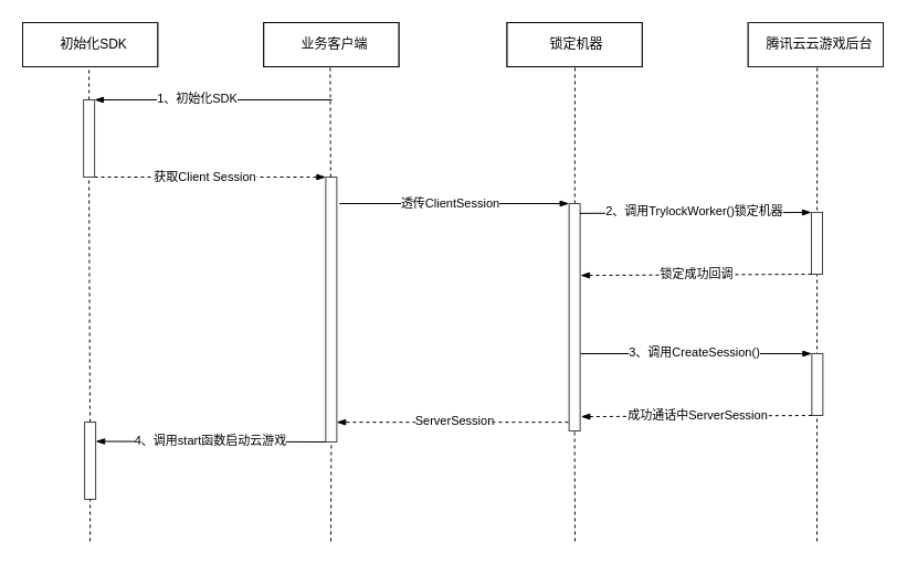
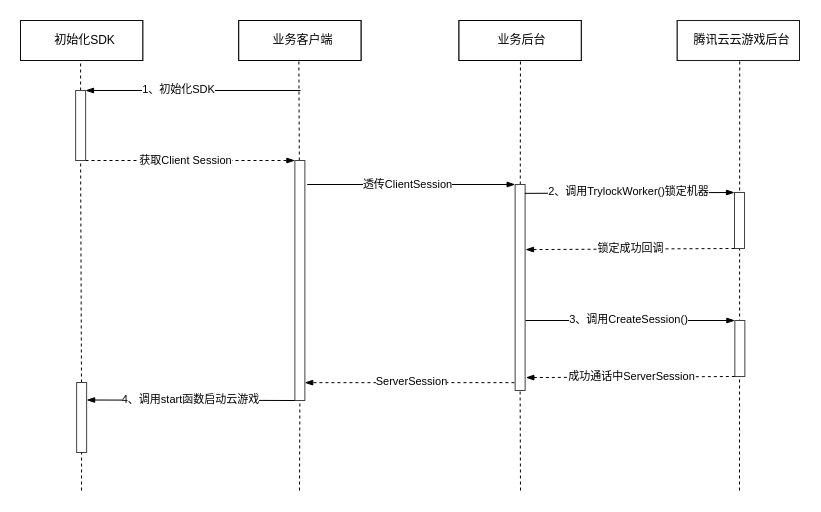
  <mxCell id="0" />
  <mxCell id="1" parent="0" />
  <mxCell id="2" value="" style="group;imageAlign=center;imageVerticalAlign=middle;strokeColor=#000000;" vertex="1" connectable="0" parent="1"><mxGeometry x="20" y="20" width="122.239" height="40" as="geometry" /></mxCell>
  <mxCell id="3" value="" style="rounded=0;whiteSpace=wrap;html=1;labelBackgroundColor=none;fontColor=#B3B3B3;strokeColor=#0D0D0D;" vertex="1" parent="2"><mxGeometry width="122.239" height="40" as="geometry" /></mxCell>
  <mxCell id="4" value="&lt;font color=&quot;#000000&quot;&gt;初始化SDK&lt;/font&gt;" style="text;html=1;resizable=0;autosize=1;align=center;verticalAlign=middle;points=[];fillColor=none;strokeColor=none;rounded=0;fontColor=#B3B3B3;labelBackgroundColor=none;" vertex="1" parent="2"><mxGeometry x="9.406" y="9.997" width="110" height="20" as="geometry" /></mxCell>
  <mxCell id="5" value="" style="group;imageAlign=center;imageVerticalAlign=middle;strokeColor=#000000;" vertex="1" connectable="0" parent="1"><mxGeometry x="238.254" y="20" width="122.239" height="40" as="geometry" /></mxCell>
  <mxCell id="6" value="" style="rounded=0;whiteSpace=wrap;html=1;labelBackgroundColor=none;fontColor=#B3B3B3;strokeColor=#000000;" vertex="1" parent="5"><mxGeometry width="122.239" height="40" as="geometry" /></mxCell>
  <mxCell id="7" value="&lt;font color=&quot;#000000&quot;&gt;业务客户端&lt;/font&gt;" style="text;html=1;resizable=0;autosize=1;align=center;verticalAlign=middle;points=[];fillColor=none;strokeColor=none;rounded=0;fontColor=#B3B3B3;labelBackgroundColor=none;" vertex="1" parent="5"><mxGeometry x="23.511" y="9.997" width="80" height="20" as="geometry" /></mxCell>
  <mxCell id="8" value="" style="group;imageAlign=center;imageVerticalAlign=middle;strokeColor=#000000;" vertex="1" connectable="0" parent="1"><mxGeometry x="458.507" y="20" width="122.239" height="40" as="geometry" /></mxCell>
  <mxCell id="9" value="" style="rounded=0;whiteSpace=wrap;html=1;labelBackgroundColor=none;fontColor=#B3B3B3;strokeColor=#030303;" vertex="1" parent="8"><mxGeometry width="122.239" height="40" as="geometry" /></mxCell>
- <mxCell id="10" value="&lt;font color=&quot;#000000&quot;&gt;锁定机器&lt;/font&gt;" style="text;html=1;resizable=0;autosize=1;align=center;verticalAlign=middle;points=[];fillColor=none;strokeColor=none;rounded=0;fontColor=#B3B3B3;labelBackgroundColor=none;" vertex="1" parent="8"><mxGeometry x="32.914" y="9.997" width="60" height="20" as="geometry" /></mxCell>
+ <mxCell id="10" value="&lt;font color=&quot;#000000&quot;&gt;业务后台&lt;/font&gt;" style="text;html=1;resizable=0;autosize=1;align=center;verticalAlign=middle;points=[];fillColor=none;strokeColor=none;rounded=0;fontColor=#B3B3B3;labelBackgroundColor=none;" vertex="1" parent="8"><mxGeometry x="32.914" y="9.997" width="60" height="20" as="geometry" /></mxCell>
  <mxCell id="11" value="" style="group;imageAlign=center;imageVerticalAlign=middle;strokeColor=#000000;" vertex="1" connectable="0" parent="1"><mxGeometry x="676.761" y="20" width="122.239" height="40" as="geometry" /></mxCell>
  <mxCell id="12" value="" style="rounded=0;whiteSpace=wrap;html=1;labelBackgroundColor=none;fontColor=#B3B3B3;strokeColor=#191919;" vertex="1" parent="11"><mxGeometry width="122.239" height="40" as="geometry" /></mxCell>
  <mxCell id="13" value="&lt;font color=&quot;#000000&quot;&gt;腾讯云云游戏后台&lt;/font&gt;" style="text;html=1;resizable=0;autosize=1;align=center;verticalAlign=middle;points=[];fillColor=none;strokeColor=none;rounded=0;fontColor=#B3B3B3;labelBackgroundColor=none;" vertex="1" parent="11"><mxGeometry x="9.406" y="9.997" width="110" height="20" as="geometry" /></mxCell>
  <mxCell id="14" value="" style="endArrow=none;dashed=1;html=1;strokeWidth=1;rounded=0;entryX=0.5;entryY=1;entryDx=0;entryDy=0;startArrow=none;" edge="1" parent="1" source="22"><mxGeometry x="139" y="170" width="50" height="50" as="geometry"><mxPoint x="80.119" y="550" as="sourcePoint" /><mxPoint x="80.119" y="60" as="targetPoint" /></mxGeometry></mxCell>
  <mxCell id="15" value="" style="endArrow=none;dashed=1;html=1;strokeWidth=1;rounded=0;entryX=0.5;entryY=1;entryDx=0;entryDy=0;startArrow=none;" edge="1" parent="1" source="24"><mxGeometry x="188" y="170" width="50" height="50" as="geometry"><mxPoint x="297.903" y="550" as="sourcePoint" /><mxPoint x="298.373" y="60" as="targetPoint" /></mxGeometry></mxCell>
  <mxCell id="16" value="" style="endArrow=none;dashed=1;html=1;strokeWidth=1;rounded=0;entryX=0.5;entryY=1;entryDx=0;entryDy=0;startArrow=none;" edge="1" parent="1" source="26"><mxGeometry x="241" y="170" width="50" height="50" as="geometry"><mxPoint x="519.959" y="550" as="sourcePoint" /><mxPoint x="519.959" y="60" as="targetPoint" /></mxGeometry></mxCell>
  <mxCell id="17" value="" style="endArrow=none;dashed=1;html=1;strokeWidth=1;rounded=0;entryX=0.5;entryY=1;entryDx=0;entryDy=0;startArrow=none;" edge="1" parent="1"><mxGeometry x="291" y="170" width="50" height="50" as="geometry"><mxPoint x="739" y="490" as="sourcePoint" /><mxPoint x="739.213" y="60" as="targetPoint" /></mxGeometry></mxCell>
  <mxCell id="18" value="" style="endArrow=blockThin;html=1;rounded=0;strokeWidth=1;entryX=1;entryY=0;entryDx=0;entryDy=0;endFill=1;" edge="1" parent="1"><mxGeometry width="50" height="50" relative="1" as="geometry"><mxPoint x="300" y="90" as="sourcePoint" /><mxPoint x="85" y="90" as="targetPoint" /></mxGeometry></mxCell>
  <mxCell id="19" value="1、初始化SDK" style="edgeLabel;html=1;align=center;verticalAlign=middle;resizable=0;points=[];" vertex="1" connectable="0" parent="18"><mxGeometry x="0.188" y="-2" relative="1" as="geometry"><mxPoint x="5" as="offset" /></mxGeometry></mxCell>
  <mxCell id="20" value="" style="endArrow=blockThin;html=1;rounded=0;strokeWidth=1;entryX=0;entryY=0;entryDx=0;entryDy=0;endFill=1;exitX=1;exitY=1;exitDx=0;exitDy=0;dashed=1;" edge="1" parent="1" target="24"><mxGeometry width="50" height="50" relative="1" as="geometry"><mxPoint x="85" y="160" as="sourcePoint" /><mxPoint x="20" y="230" as="targetPoint" /></mxGeometry></mxCell>
  <mxCell id="21" value="获取Client Session" style="edgeLabel;html=1;align=center;verticalAlign=middle;resizable=0;points=[];" vertex="1" connectable="0" parent="20"><mxGeometry x="0.188" y="-2" relative="1" as="geometry"><mxPoint x="-25" y="-3" as="offset" /></mxGeometry></mxCell>
  <mxCell id="22" value="" style="rounded=0;whiteSpace=wrap;html=1;strokeColor=#424242;fillColor=#FFFFFF;" vertex="1" parent="1"><mxGeometry x="75.12" y="90" width="10" height="70" as="geometry" /></mxCell>
  <mxCell id="23" value="" style="endArrow=none;dashed=1;html=1;strokeWidth=1;rounded=0;entryX=0.5;entryY=1;entryDx=0;entryDy=0;startArrow=none;" edge="1" parent="1" source="40" target="22"><mxGeometry x="139" y="170" width="50" height="50" as="geometry"><mxPoint x="80.119" y="550" as="sourcePoint" /><mxPoint x="80.119" y="60" as="targetPoint" /></mxGeometry></mxCell>
  <mxCell id="24" value="" style="rounded=0;whiteSpace=wrap;html=1;strokeColor=#424242;" vertex="1" parent="1"><mxGeometry x="294.37" y="160" width="10" height="240" as="geometry" /></mxCell>
  <mxCell id="25" value="" style="endArrow=none;dashed=1;html=1;strokeWidth=1;rounded=0;entryX=0.5;entryY=1;entryDx=0;entryDy=0;" edge="1" parent="1" target="24"><mxGeometry x="188" y="170" width="50" height="50" as="geometry"><mxPoint x="299" y="490" as="sourcePoint" /><mxPoint x="298.373" y="60" as="targetPoint" /></mxGeometry></mxCell>
  <mxCell id="26" value="" style="rounded=0;whiteSpace=wrap;html=1;strokeColor=#424242;" vertex="1" parent="1"><mxGeometry x="514.63" y="184" width="10" height="206" as="geometry" /></mxCell>
  <mxCell id="27" value="" style="endArrow=none;dashed=1;html=1;strokeWidth=1;rounded=0;entryX=0.5;entryY=1;entryDx=0;entryDy=0;" edge="1" parent="1" target="26"><mxGeometry x="241" y="170" width="50" height="50" as="geometry"><mxPoint x="520" y="490" as="sourcePoint" /><mxPoint x="519.959" y="60" as="targetPoint" /></mxGeometry></mxCell>
  <mxCell id="28" value="" style="rounded=0;whiteSpace=wrap;html=1;strokeColor=#424242;fillColor=#FFFFFF;" vertex="1" parent="1"><mxGeometry x="734" y="192" width="10" height="56" as="geometry" /></mxCell>
  <mxCell id="29" value="" style="endArrow=blockThin;html=1;rounded=0;strokeWidth=1;entryX=0;entryY=0;entryDx=0;entryDy=0;endFill=1;exitX=0.965;exitY=0.043;exitDx=0;exitDy=0;exitPerimeter=0;" edge="1" parent="1" source="26" target="28"><mxGeometry width="50" height="50" relative="1" as="geometry"><mxPoint x="530" y="192" as="sourcePoint" /><mxPoint x="514.63" y="239.71" as="targetPoint" /></mxGeometry></mxCell>
  <mxCell id="30" value="2、调用TrylockWorker()锁定机器" style="edgeLabel;html=1;align=center;verticalAlign=middle;resizable=0;points=[];" vertex="1" connectable="0" parent="29"><mxGeometry x="0.188" y="-2" relative="1" as="geometry"><mxPoint x="-22" y="-4" as="offset" /></mxGeometry></mxCell>
  <mxCell id="31" value="" style="endArrow=blockThin;html=1;rounded=0;strokeWidth=1;entryX=1.037;entryY=0.316;entryDx=0;entryDy=0;endFill=1;exitX=0;exitY=1;exitDx=0;exitDy=0;dashed=1;entryPerimeter=0;" edge="1" parent="1" source="28" target="26"><mxGeometry width="50" height="50" relative="1" as="geometry"><mxPoint x="544.63" y="280" as="sourcePoint" /><mxPoint x="734" y="280" as="targetPoint" /></mxGeometry></mxCell>
  <mxCell id="32" value="锁定成功回调" style="edgeLabel;html=1;align=center;verticalAlign=middle;resizable=0;points=[];" vertex="1" connectable="0" parent="31"><mxGeometry x="0.188" y="-2" relative="1" as="geometry"><mxPoint x="20" y="1" as="offset" /></mxGeometry></mxCell>
  <mxCell id="33" value="" style="rounded=0;whiteSpace=wrap;html=1;strokeColor=#424242;fillColor=#FFFFFF;" vertex="1" parent="1"><mxGeometry x="734.35" y="320" width="10" height="56" as="geometry" /></mxCell>
  <mxCell id="34" value="" style="endArrow=blockThin;html=1;rounded=0;strokeWidth=1;entryX=0;entryY=0;entryDx=0;entryDy=0;endFill=1;" edge="1" parent="1" target="33"><mxGeometry width="50" height="50" relative="1" as="geometry"><mxPoint x="525" y="320" as="sourcePoint" /><mxPoint x="514.98" y="367.71" as="targetPoint" /></mxGeometry></mxCell>
  <mxCell id="35" value="3、调用CreateSession()" style="edgeLabel;html=1;align=center;verticalAlign=middle;resizable=0;points=[];" vertex="1" connectable="0" parent="34"><mxGeometry x="0.188" y="-2" relative="1" as="geometry"><mxPoint x="-22" y="-4" as="offset" /></mxGeometry></mxCell>
  <mxCell id="36" value="" style="endArrow=blockThin;html=1;rounded=0;strokeWidth=1;entryX=1.037;entryY=0.316;entryDx=0;entryDy=0;endFill=1;exitX=0;exitY=1;exitDx=0;exitDy=0;dashed=1;entryPerimeter=0;" edge="1" parent="1" source="33"><mxGeometry width="50" height="50" relative="1" as="geometry"><mxPoint x="544.98" y="408" as="sourcePoint" /><mxPoint x="525.35" y="377.096" as="targetPoint" /></mxGeometry></mxCell>
  <mxCell id="37" value="&lt;font style=&quot;vertical-align: inherit&quot;&gt;&lt;font style=&quot;vertical-align: inherit&quot;&gt;&lt;font style=&quot;vertical-align: inherit&quot;&gt;&lt;font style=&quot;vertical-align: inherit&quot;&gt;&lt;font style=&quot;vertical-align: inherit&quot;&gt;&lt;font style=&quot;vertical-align: inherit&quot;&gt;&lt;font style=&quot;vertical-align: inherit&quot;&gt;&lt;font style=&quot;vertical-align: inherit&quot;&gt;&lt;font style=&quot;vertical-align: inherit&quot;&gt;&lt;font style=&quot;vertical-align: inherit&quot;&gt;成功通话中ServerSession&lt;/font&gt;&lt;/font&gt;&lt;/font&gt;&lt;/font&gt;&lt;/font&gt;&lt;/font&gt;&lt;/font&gt;&lt;/font&gt;&lt;/font&gt;&lt;/font&gt;" style="edgeLabel;html=1;align=center;verticalAlign=middle;resizable=0;points=[];" vertex="1" connectable="0" parent="36"><mxGeometry x="0.188" y="-2" relative="1" as="geometry"><mxPoint x="20" y="1" as="offset" /></mxGeometry></mxCell>
  <mxCell id="38" value="" style="endArrow=blockThin;html=1;rounded=0;strokeWidth=1;endFill=1;exitX=-0.069;exitY=0.991;exitDx=0;exitDy=0;entryX=0.985;entryY=0.992;entryDx=0;entryDy=0;entryPerimeter=0;exitPerimeter=0;dashed=1;" edge="1" parent="1"><mxGeometry width="50" height="50" relative="1" as="geometry"><mxPoint x="513.94" y="382.146" as="sourcePoint" /><mxPoint x="304.22" y="382.16" as="targetPoint" /></mxGeometry></mxCell>
  <mxCell id="39" value="ServerSession" style="edgeLabel;html=1;align=center;verticalAlign=middle;resizable=0;points=[];" vertex="1" connectable="0" parent="38"><mxGeometry x="0.188" y="-2" relative="1" as="geometry"><mxPoint x="22" as="offset" /></mxGeometry></mxCell>
  <mxCell id="40" value="" style="rounded=0;whiteSpace=wrap;html=1;strokeColor=#424242;fillColor=#FFFFFF;" vertex="1" parent="1"><mxGeometry x="76.12" y="382" width="10" height="70" as="geometry" /></mxCell>
  <mxCell id="41" value="" style="endArrow=none;dashed=1;html=1;strokeWidth=1;rounded=0;entryX=0.5;entryY=1;entryDx=0;entryDy=0;" edge="1" parent="1" target="40"><mxGeometry x="139" y="170" width="50" height="50" as="geometry"><mxPoint x="81" y="490" as="sourcePoint" /><mxPoint x="80.12" y="160" as="targetPoint" /></mxGeometry></mxCell>
  <mxCell id="42" value="" style="endArrow=blockThin;html=1;rounded=0;strokeWidth=1;endFill=1;exitX=0;exitY=1;exitDx=0;exitDy=0;entryX=1;entryY=0.25;entryDx=0;entryDy=0;" edge="1" parent="1" source="24" target="40"><mxGeometry width="50" height="50" relative="1" as="geometry"><mxPoint x="294" y="389" as="sourcePoint" /><mxPoint x="79" y="389" as="targetPoint" /></mxGeometry></mxCell>
  <mxCell id="43" value="4、调用start函数启动云游戏" style="edgeLabel;html=1;align=center;verticalAlign=middle;resizable=0;points=[];" vertex="1" connectable="0" parent="42"><mxGeometry x="0.188" y="-2" relative="1" as="geometry"><mxPoint x="19" y="1" as="offset" /></mxGeometry></mxCell>
  <mxCell id="44" value="" style="endArrow=blockThin;html=1;rounded=0;strokeWidth=1;entryX=0;entryY=0;entryDx=0;entryDy=0;endFill=1;exitX=1.239;exitY=0.1;exitDx=0;exitDy=0;exitPerimeter=0;" edge="1" parent="1" source="24" target="26"><mxGeometry width="50" height="50" relative="1" as="geometry"><mxPoint x="350" y="130" as="sourcePoint" /><mxPoint x="135" y="130" as="targetPoint" /></mxGeometry></mxCell>
  <mxCell id="45" value="&lt;font style=&quot;vertical-align: inherit&quot;&gt;&lt;font style=&quot;vertical-align: inherit&quot;&gt;透传ClientSession&lt;/font&gt;&lt;/font&gt;" style="edgeLabel;html=1;align=center;verticalAlign=middle;resizable=0;points=[];" vertex="1" connectable="0" parent="44"><mxGeometry x="0.188" y="-2" relative="1" as="geometry"><mxPoint x="-23" y="-3" as="offset" /></mxGeometry></mxCell>
